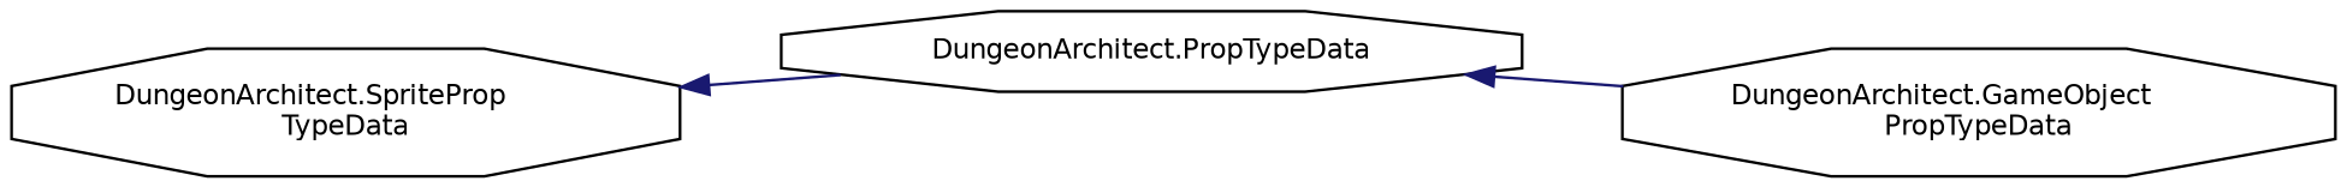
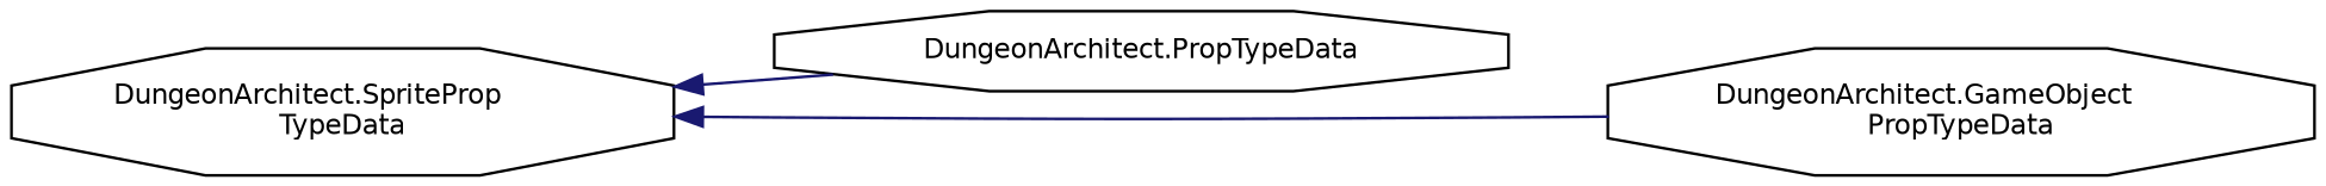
  digraph {
    rankdir=LR
    node [color=black fillcolor=white fontname=Helvetica fontsize=10 shape=octagon style=filled]
    edge [color=midnightblue dir=back fontname=Helvetica fontsize=10 labelfontname=Helvetica labelfontsize=10 style=solid]
    n1 [height=0.2 label="DungeonArchitect.PropTypeData" width=0.4]
    n2 [height=0.2 label="DungeonArchitect.GameObject\lPropTypeData" width=0.4]
    n3 [height=0.2 label="DungeonArchitect.SpriteProp\lTypeData" width=0.4]
-   n1 -> n2
+   n3 -> n2
    n3 -> n1
  }
